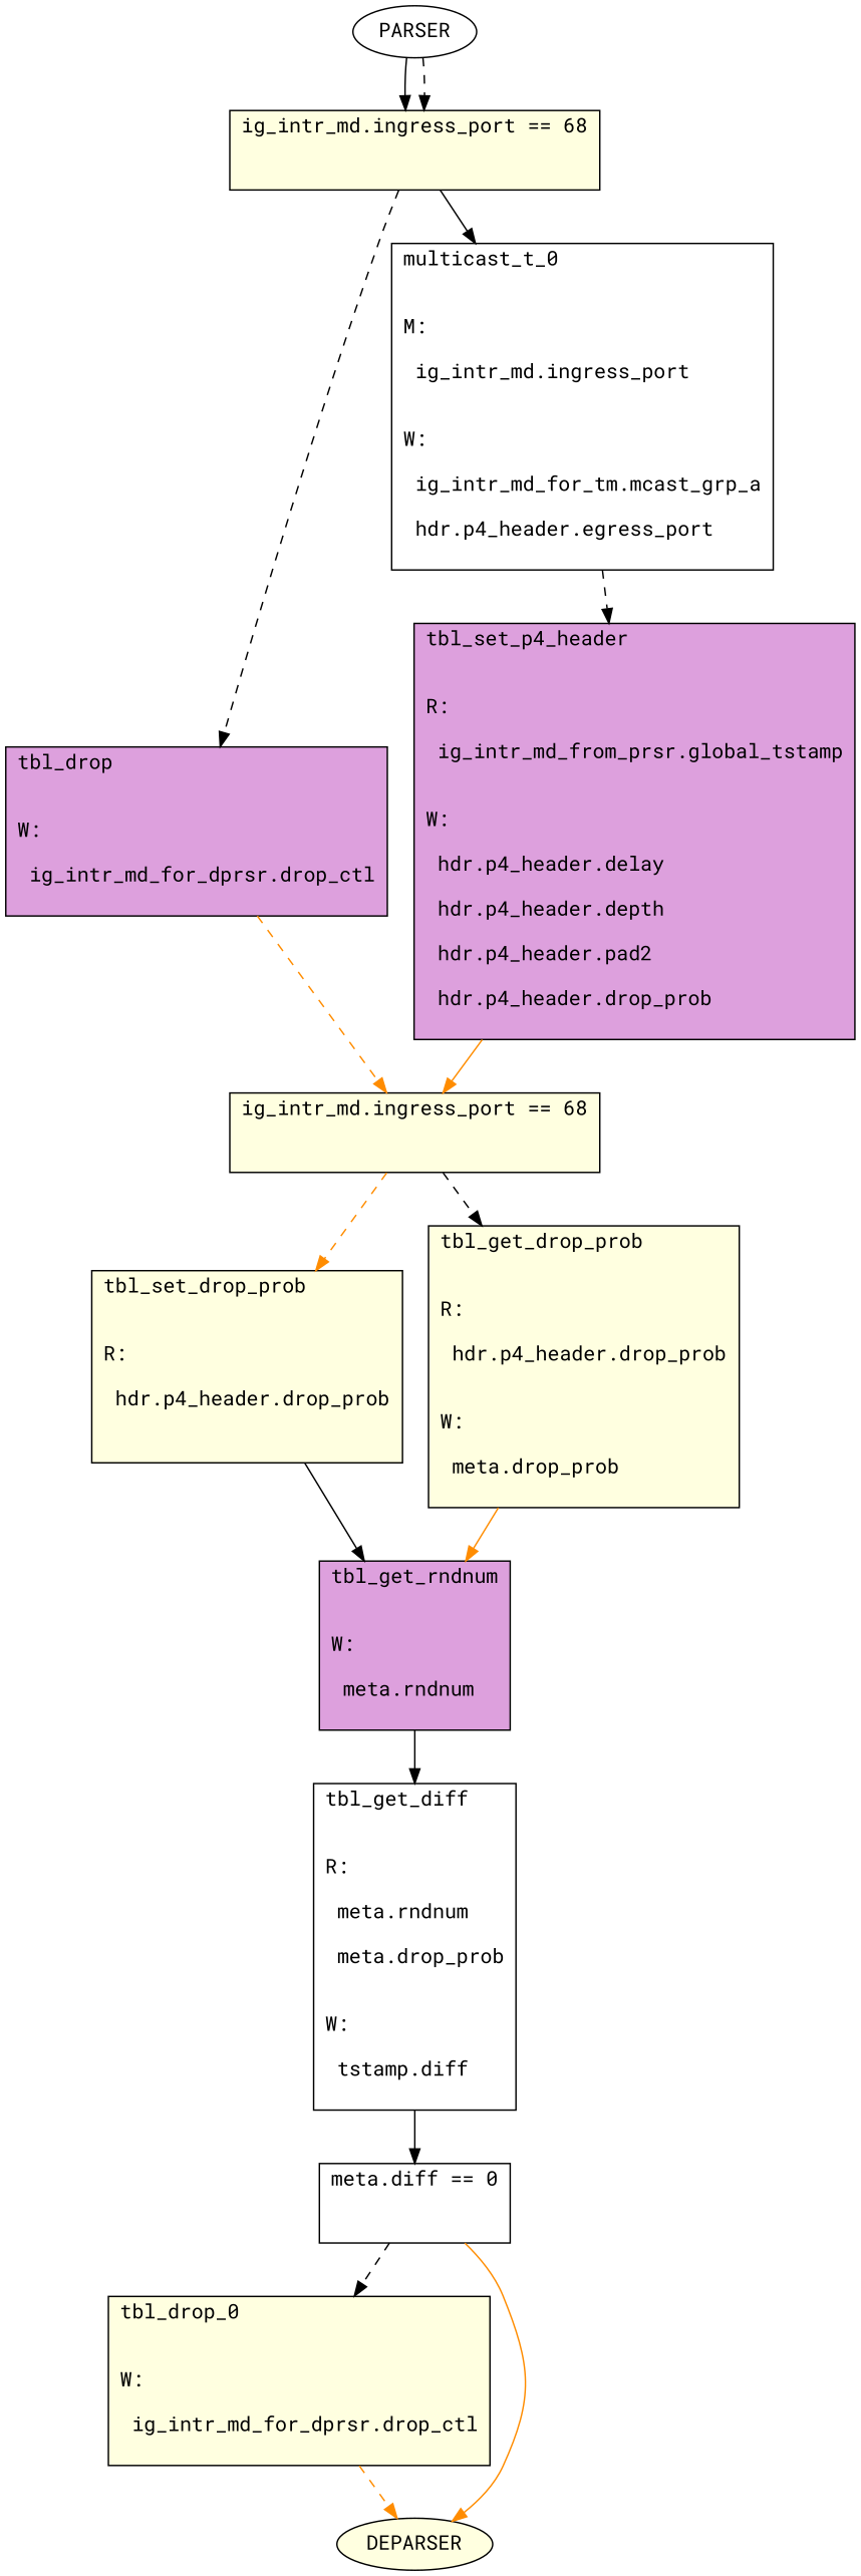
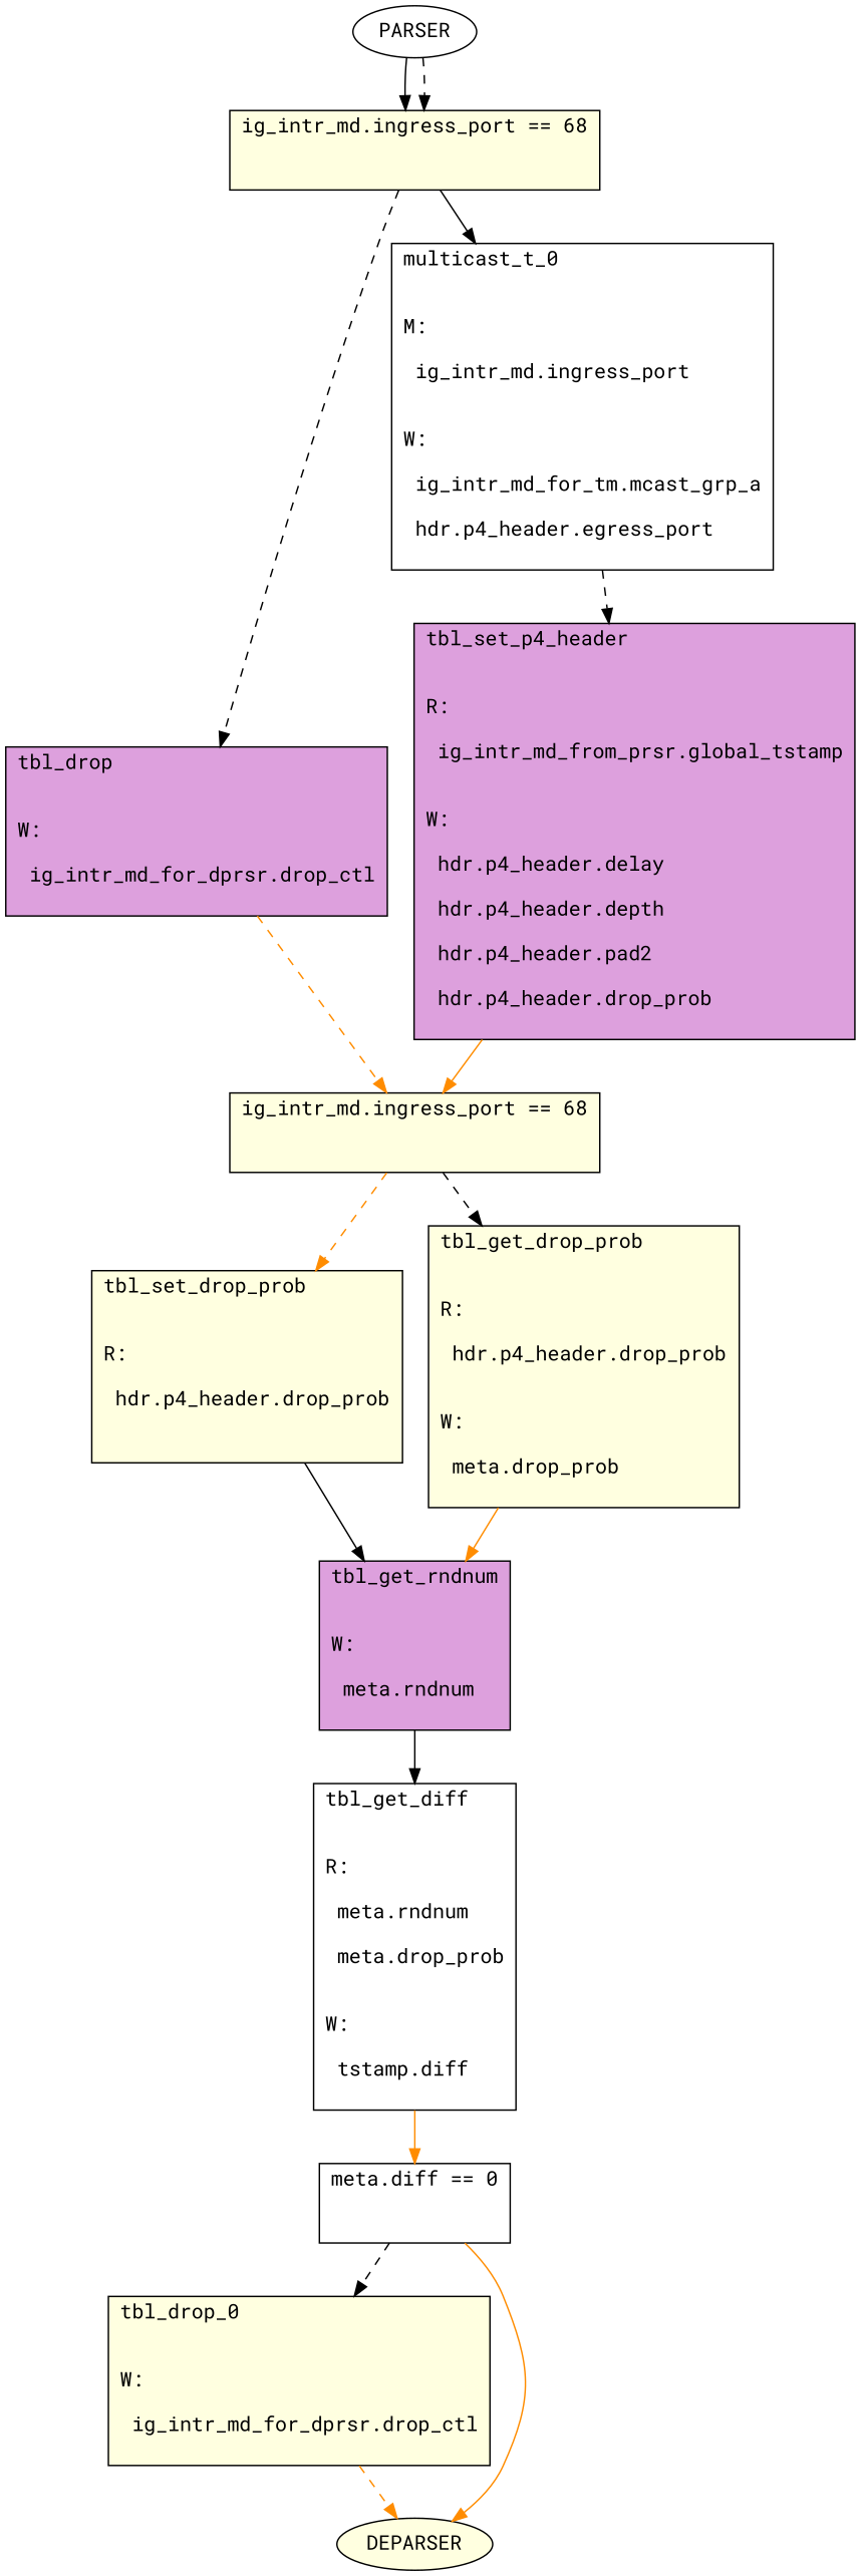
  digraph {
    fontname="Roboto Mono"
    node [fillcolor=lightyellow fontname="Roboto Mono" shape=record style=filled]
    edge [color=black fontname="Roboto Mono" style=dashed]
    n1 [label="ig_intr_md.ingress_port == 68\l\l\n "]
    n2 [fillcolor=plum label="tbl_drop\l\l\nW:\l\n ig_intr_md_for_dprsr.drop_ctl\l\n "]
    n3 [fillcolor=white label="multicast_t_0\l\l\nM:\l\n ig_intr_md.ingress_port\l\n\lW:\l\n ig_intr_md_for_tm.mcast_grp_a\l\n hdr.p4_header.egress_port\l\n "]
    n4 [label="ig_intr_md.ingress_port == 68\l\l\n "]
    n5 [fillcolor=plum label="tbl_set_p4_header\l\l\nR:\l\n ig_intr_md_from_prsr.global_tstamp\l\n\lW:\l\n hdr.p4_header.delay\l\n hdr.p4_header.depth\l\n hdr.p4_header.pad2\l\n hdr.p4_header.drop_prob\l\n "]
    n6 [label="tbl_set_drop_prob\l\l\nR:\l\n hdr.p4_header.drop_prob\l\n\l "]
    n7 [label="tbl_get_drop_prob\l\l\nR:\l\n hdr.p4_header.drop_prob\l\n\lW:\l\n meta.drop_prob\l\n "]
    n8 [fillcolor=plum label="tbl_get_rndnum\l\l\nW:\l\n meta.rndnum\l\n "]
    n9 [fillcolor=white label="tbl_get_diff\l\l\nR:\l\n meta.rndnum\l\n meta.drop_prob\l\n\lW:\l\n tstamp.diff\l\n "]
    n10 [fillcolor=white label="meta.diff == 0\l\l\n "]
    n11 [label="tbl_drop_0\l\l\nW:\l\n ig_intr_md_for_dprsr.drop_ctl\l\n "]
    DEPARSER [shape=""]
    PARSER [fillcolor=white shape=""]
    n1 -> n2
    n1 -> n3 [style=solid]
    n2 -> n4 [color=darkorange]
    n3 -> n5
    n4 -> n6 [color=darkorange]
    n4 -> n7
    n5 -> n4 [color=darkorange style=solid]
    n6 -> n8 [style=solid]
    n7 -> n8 [color=darkorange style=solid]
    n8 -> n9 [style=solid]
-   n9 -> n10 [style=solid]
+   n9 -> n10 [color=darkorange style=solid]
    n10 -> n11
    n10 -> DEPARSER [color=darkorange style=solid]
    n11 -> DEPARSER [color=darkorange]
    PARSER -> n1 [style=solid]
    PARSER -> n1
  }
